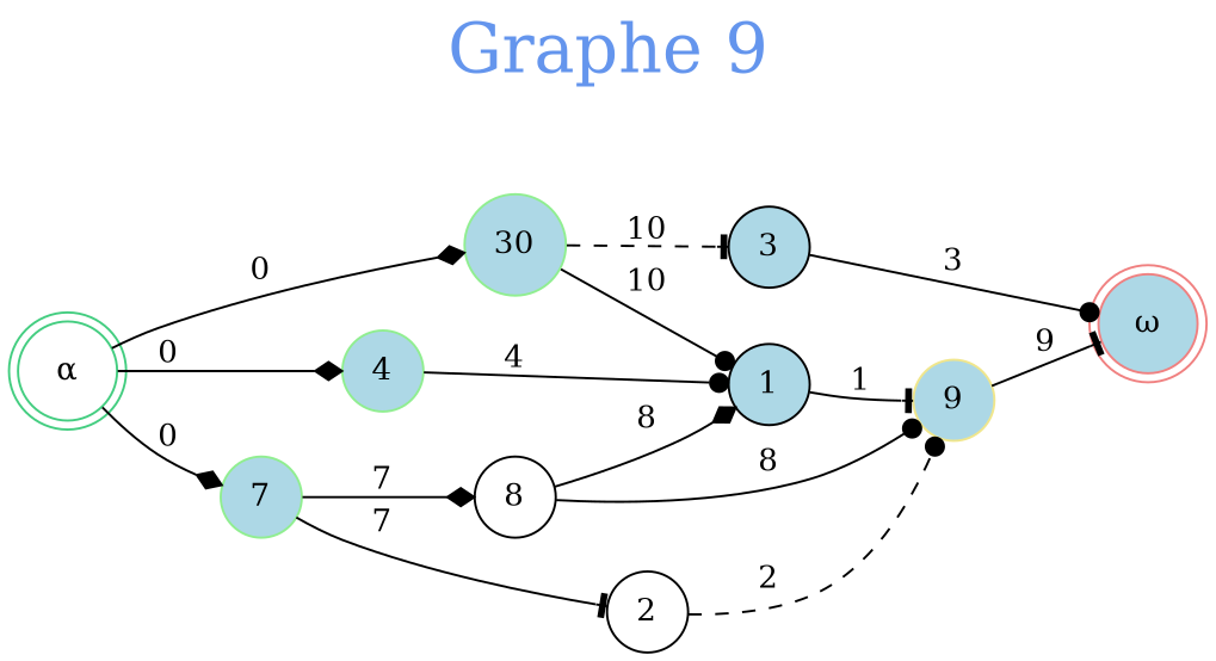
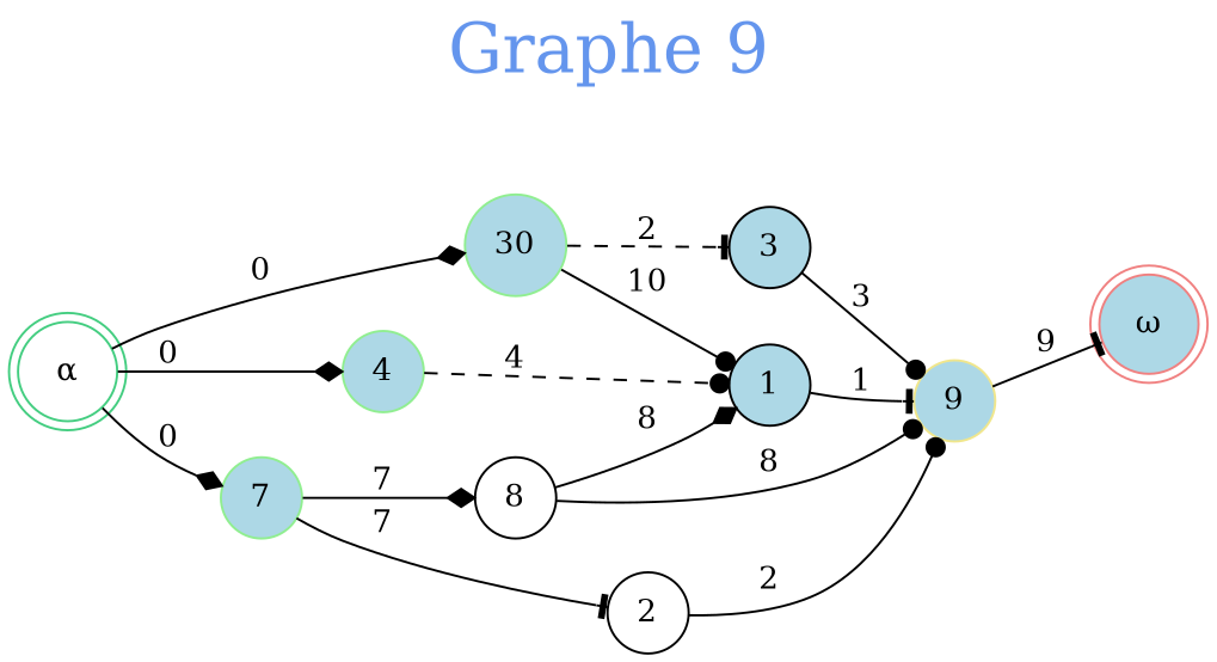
  digraph {
    fontcolor=cornflowerblue
    fontname="DejaVu Serif"
    fontsize=30
    label="Graphe 9"
    labelloc=t
    rankdir=LR
    node [fillcolor=lightblue fontname="DejaVu Serif" shape=circle style=filled]
    edge [arrowhead=diamond fontname="DejaVu Serif" style=solid]
    n1 [color=seagreen3 fillcolor=white label="α" shape=doublecircle]
    n2 [color=lightgreen label=4]
    n3 [color=lightgreen label=7]
    n4 [color=lightgreen label=30]
    n5 [label=1]
    n6 [fillcolor=white label=2]
    n7 [fillcolor=white label=8]
    n8 [label=3]
    n9 [color=khaki label=9]
    n10 [color=lightcoral label="ω" shape=doublecircle]
    n1 -> n2 [label=0]
    n1 -> n3 [label=0]
    n1 -> n4 [label=0]
-   n2 -> n5 [arrowhead=dot label=4]
+   n2 -> n5 [arrowhead=dot label=4 style=dashed]
    n3 -> n6 [arrowhead=tee label=7]
    n3 -> n7 [label=7]
    n4 -> n5 [arrowhead=dot label=10]
-   n4 -> n8 [arrowhead=tee label=10 style=dashed]
+   n4 -> n8 [arrowhead=tee label=2 style=dashed]
    n5 -> n9 [arrowhead=tee label=1]
-   n6 -> n9 [arrowhead=dot label=2 style=dashed]
+   n6 -> n9 [arrowhead=dot label=2]
    n7 -> n5 [label=8]
    n7 -> n9 [arrowhead=dot label=8]
-   n8 -> n10 [arrowhead=dot label=3]
+   n8 -> n9 [arrowhead=dot label=3]
    n9 -> n10 [arrowhead=tee label=9]
  }
